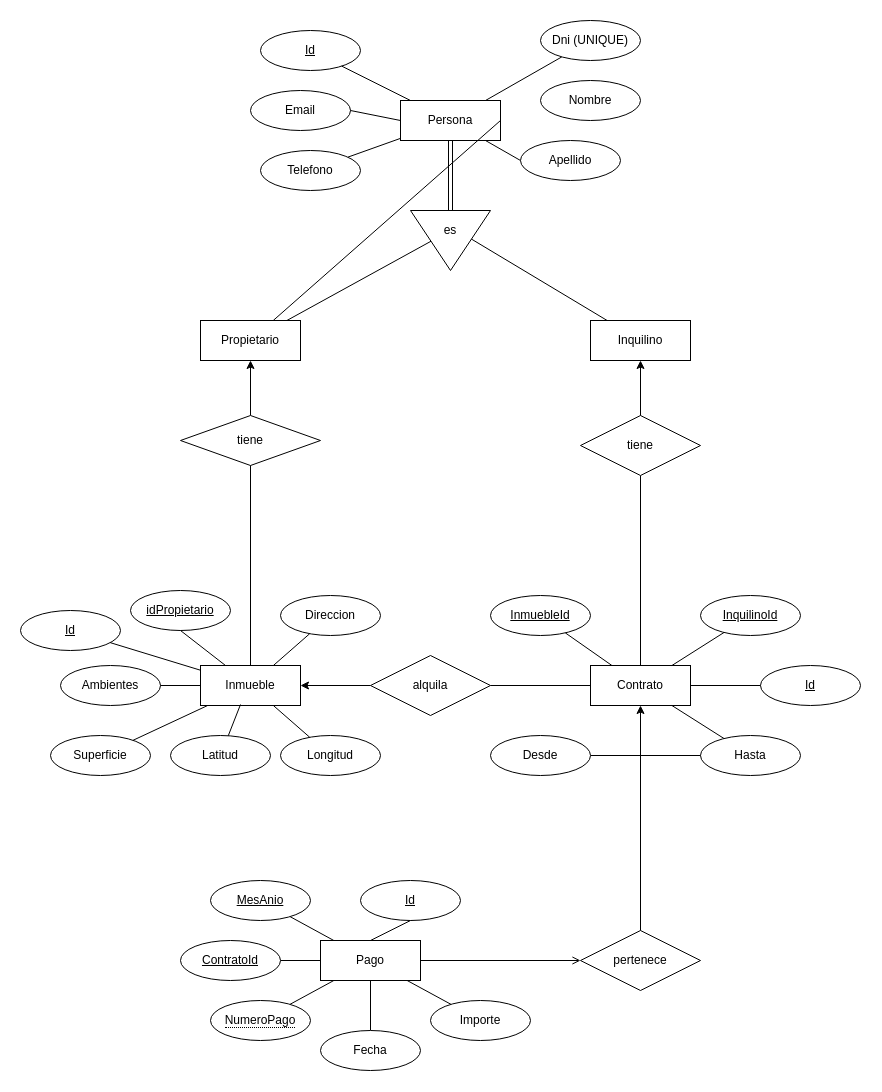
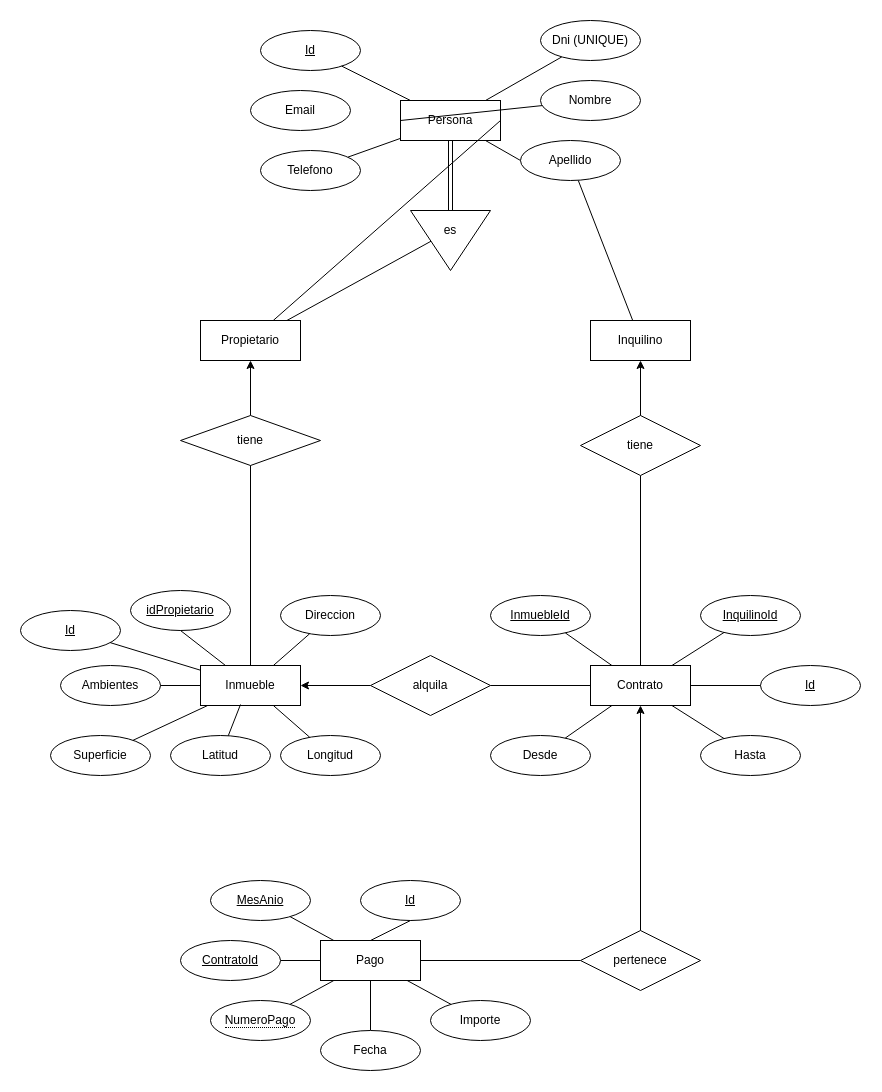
  <mxCell id="0" />
  <mxCell id="1" parent="0" />
  <mxCell id="2" style="edgeStyle=none;rounded=0;orthogonalLoop=1;jettySize=auto;html=1;endArrow=none;" parent="1" source="5" target="32" edge="1"><mxGeometry relative="1" as="geometry" /></mxCell>
  <mxCell id="3" style="edgeStyle=none;rounded=0;orthogonalLoop=1;jettySize=auto;html=1;endArrow=none;entryX=0;entryY=0.5;entryDx=0;entryDy=0;" parent="1" source="5" target="68" edge="1"><mxGeometry relative="1" as="geometry"><mxPoint x="545.926" y="140.556" as="targetPoint" /></mxGeometry></mxCell>
  <mxCell id="4" style="edgeStyle=none;rounded=0;orthogonalLoop=1;jettySize=auto;html=1;endArrow=none;" parent="1" source="5" target="33" edge="1"><mxGeometry relative="1" as="geometry" /></mxCell>
  <mxCell id="5" value="Persona" style="whiteSpace=wrap;html=1;align=center;" parent="1" vertex="1"><mxGeometry x="400" y="100" width="100" height="40" as="geometry" /></mxCell>
- <mxCell id="6" style="edgeStyle=none;rounded=0;orthogonalLoop=1;jettySize=auto;html=1;entryX=0.25;entryY=0;entryDx=0;entryDy=0;endArrow=none;" parent="1" source="7" target="44" edge="1"><mxGeometry relative="1" as="geometry" /></mxCell>
+ <mxCell id="6" style="edgeStyle=none;rounded=0;orthogonalLoop=1;jettySize=auto;html=1;endArrow=none;" parent="1" source="7" target="68" edge="1"><mxGeometry relative="1" as="geometry" /></mxCell>
  <mxCell id="7" value="Inquilino" style="whiteSpace=wrap;html=1;align=center;" parent="1" vertex="1"><mxGeometry x="590" width="100" height="40" as="geometry" y="320" /></mxCell>
  <mxCell id="8" value="Inmueble" style="whiteSpace=wrap;html=1;align=center;" parent="1" vertex="1"><mxGeometry x="200" y="665" width="100" height="40" as="geometry" /></mxCell>
  <mxCell id="9" style="edgeStyle=none;rounded=0;orthogonalLoop=1;jettySize=auto;html=1;endArrow=none;" parent="1" source="10" target="17" edge="1"><mxGeometry relative="1" as="geometry" /></mxCell>
  <mxCell id="10" value="Contrato" style="whiteSpace=wrap;html=1;align=center;" parent="1" vertex="1"><mxGeometry x="590" y="665" width="100" height="40" as="geometry" /></mxCell>
- <mxCell id="11" style="edgeStyle=none;rounded=0;orthogonalLoop=1;jettySize=auto;html=1;endArrow=open;" parent="1" source="12" target="27" edge="1"><mxGeometry relative="1" as="geometry"><mxPoint x="520" y="960" as="targetPoint" /></mxGeometry></mxCell>
+ <mxCell id="11" style="edgeStyle=none;rounded=0;orthogonalLoop=1;jettySize=auto;html=1;endArrow=none;" parent="1" source="12" target="27" edge="1"><mxGeometry relative="1" as="geometry"><mxPoint x="520" y="960" as="targetPoint" /></mxGeometry></mxCell>
  <mxCell id="12" value="Pago" style="whiteSpace=wrap;html=1;align=center;" parent="1" vertex="1"><mxGeometry x="320" y="940" width="100" height="40" as="geometry" /></mxCell>
  <mxCell id="13" style="edgeStyle=none;rounded=0;orthogonalLoop=1;jettySize=auto;html=1;" parent="1" source="14" target="41" edge="1"><mxGeometry relative="1" as="geometry"><mxPoint x="250" y="380" as="sourcePoint" /></mxGeometry></mxCell>
  <mxCell id="14" value="tiene" style="shape=rhombus;perimeter=rhombusPerimeter;whiteSpace=wrap;html=1;align=center;" parent="1" vertex="1"><mxGeometry x="180" y="415" width="140" height="50" as="geometry" /></mxCell>
  <mxCell id="15" value="" style="endArrow=none;html=1;rounded=0;exitX=0.5;exitY=0;exitDx=0;exitDy=0;" parent="1" source="8" target="14" edge="1"><mxGeometry relative="1" as="geometry"><mxPoint x="440" y="685" as="sourcePoint" /><mxPoint x="250" y="575" as="targetPoint" /></mxGeometry></mxCell>
  <mxCell id="16" value="InquilinoId" style="ellipse;whiteSpace=wrap;html=1;align=center;fontStyle=4;" parent="1" vertex="1"><mxGeometry x="700" y="595" width="100" height="40" as="geometry" /></mxCell>
  <mxCell id="17" value="InmuebleId" style="ellipse;whiteSpace=wrap;html=1;align=center;fontStyle=4;" parent="1" vertex="1"><mxGeometry x="490" y="595" width="100" height="40" as="geometry" /></mxCell>
  <mxCell id="18" value="" style="endArrow=none;html=1;rounded=0;" parent="1" source="16" target="10" edge="1"><mxGeometry relative="1" as="geometry"><mxPoint x="616" y="625" as="sourcePoint" /><mxPoint x="776" y="625" as="targetPoint" /></mxGeometry></mxCell>
  <mxCell id="19" style="edgeStyle=none;rounded=0;orthogonalLoop=1;jettySize=auto;html=1;endArrow=none;" parent="1" source="20" target="10" edge="1"><mxGeometry relative="1" as="geometry" /></mxCell>
  <mxCell id="20" value="alquila" style="shape=rhombus;perimeter=rhombusPerimeter;whiteSpace=wrap;html=1;align=center;" parent="1" vertex="1"><mxGeometry x="370" y="655" width="120" height="60" as="geometry" /></mxCell>
  <mxCell id="21" style="edgeStyle=none;rounded=0;orthogonalLoop=1;jettySize=auto;html=1;endArrow=none;" parent="1" source="22" target="10" edge="1"><mxGeometry relative="1" as="geometry"><mxPoint x="640" y="570" as="sourcePoint" /></mxGeometry></mxCell>
  <mxCell id="22" value="tiene" style="shape=rhombus;perimeter=rhombusPerimeter;whiteSpace=wrap;html=1;align=center;" parent="1" vertex="1"><mxGeometry x="580" y="415" width="120" height="60" as="geometry" /></mxCell>
  <mxCell id="23" value="" style="endArrow=classic;html=1;" parent="1" source="22" target="7" edge="1"><mxGeometry width="50" height="50" relative="1" as="geometry"><mxPoint x="780" y="570" as="sourcePoint" /><mxPoint x="830" y="520" as="targetPoint" /></mxGeometry></mxCell>
  <mxCell id="24" value="" style="edgeStyle=none;rounded=0;orthogonalLoop=1;jettySize=auto;html=1;endArrow=none;" parent="1" source="12" target="31" edge="1"><mxGeometry relative="1" as="geometry"><mxPoint x="401.248" y="1030.309" as="targetPoint" /></mxGeometry></mxCell>
  <mxCell id="25" style="edgeStyle=none;rounded=0;orthogonalLoop=1;jettySize=auto;html=1;endArrow=none;" parent="1" source="26" target="12" edge="1"><mxGeometry relative="1" as="geometry" /></mxCell>
  <mxCell id="26" value="ContratoId" style="ellipse;whiteSpace=wrap;html=1;align=center;fontStyle=4;" parent="1" vertex="1"><mxGeometry x="180" y="940" width="100" height="40" as="geometry" /></mxCell>
  <mxCell id="27" value="pertenece" style="shape=rhombus;perimeter=rhombusPerimeter;whiteSpace=wrap;html=1;align=center;" parent="1" vertex="1"><mxGeometry x="580" y="930" width="120" height="60" as="geometry" /></mxCell>
  <mxCell id="28" value="" style="endArrow=classic;html=1;" parent="1" source="27" target="10" edge="1"><mxGeometry width="50" height="50" relative="1" as="geometry"><mxPoint x="650" y="700" as="sourcePoint" /><mxPoint x="700" y="650" as="targetPoint" /></mxGeometry></mxCell>
  <mxCell id="29" value="Id" style="ellipse;whiteSpace=wrap;html=1;align=center;fontStyle=4;" parent="1" vertex="1"><mxGeometry x="260" y="30" width="100" height="40" as="geometry" /></mxCell>
  <mxCell id="30" value="" style="edgeStyle=none;rounded=0;orthogonalLoop=1;jettySize=auto;html=1;endArrow=none;" parent="1" source="5" target="29" edge="1"><mxGeometry relative="1" as="geometry" /></mxCell>
  <mxCell id="31" value="MesAnio" style="ellipse;whiteSpace=wrap;html=1;align=center;fontStyle=4;" parent="1" vertex="1"><mxGeometry x="210" y="880" width="100" height="40" as="geometry" /></mxCell>
  <mxCell id="32" value="Dni (UNIQUE)" style="ellipse;whiteSpace=wrap;html=1;align=center;" parent="1" vertex="1"><mxGeometry x="540" y="20" width="100" height="40" as="geometry" /></mxCell>
  <mxCell id="33" value="Telefono" style="ellipse;whiteSpace=wrap;html=1;align=center;" parent="1" vertex="1"><mxGeometry x="260" y="150" width="100" height="40" as="geometry" /></mxCell>
  <mxCell id="34" value="Id" style="ellipse;whiteSpace=wrap;html=1;align=center;fontStyle=4;" parent="1" vertex="1"><mxGeometry x="20" y="610" width="100" height="40" as="geometry" /></mxCell>
  <mxCell id="35" value="" style="edgeStyle=none;rounded=0;orthogonalLoop=1;jettySize=auto;html=1;endArrow=none;" parent="1" source="8" target="34" edge="1"><mxGeometry relative="1" as="geometry" /></mxCell>
  <mxCell id="36" value="Direccion" style="ellipse;whiteSpace=wrap;html=1;align=center;" parent="1" vertex="1"><mxGeometry x="280" y="595" width="100" height="40" as="geometry" /></mxCell>
  <mxCell id="37" value="" style="edgeStyle=none;rounded=0;orthogonalLoop=1;jettySize=auto;html=1;endArrow=none;" parent="1" source="8" target="36" edge="1"><mxGeometry relative="1" as="geometry" /></mxCell>
  <mxCell id="38" value="Ambientes" style="ellipse;whiteSpace=wrap;html=1;align=center;" parent="1" vertex="1"><mxGeometry x="60" y="665" width="100" height="40" as="geometry" /></mxCell>
  <mxCell id="39" value="" style="edgeStyle=none;rounded=0;orthogonalLoop=1;jettySize=auto;html=1;endArrow=none;" parent="1" source="8" target="38" edge="1"><mxGeometry relative="1" as="geometry" /></mxCell>
  <mxCell id="40" style="edgeStyle=none;rounded=0;orthogonalLoop=1;jettySize=auto;html=1;endArrow=none;" parent="1" source="41" target="44" edge="1"><mxGeometry relative="1" as="geometry" /></mxCell>
  <mxCell id="41" value="Propietario" style="whiteSpace=wrap;html=1;align=center;" parent="1" vertex="1"><mxGeometry x="200" width="100" height="40" as="geometry" y="320" /></mxCell>
  <mxCell id="42" style="edgeStyle=none;rounded=0;orthogonalLoop=1;jettySize=auto;html=1;endArrow=none;shape=link;" parent="1" source="43" target="5" edge="1"><mxGeometry relative="1" as="geometry" /></mxCell>
  <mxCell id="43" value="" style="triangle;whiteSpace=wrap;html=1;rotation=90;" parent="1" vertex="1"><mxGeometry x="420" y="200" width="60" height="80" as="geometry" /></mxCell>
  <mxCell id="44" value="es" style="text;html=1;strokeColor=none;fillColor=none;align=center;verticalAlign=middle;whiteSpace=wrap;rounded=0;" parent="1" vertex="1"><mxGeometry x="430" y="220" width="40" height="20" as="geometry" /></mxCell>
  <mxCell id="45" style="edgeStyle=none;rounded=0;orthogonalLoop=1;jettySize=auto;html=1;endArrow=none;" parent="1" source="46" target="10" edge="1"><mxGeometry relative="1" as="geometry" /></mxCell>
  <mxCell id="46" value="Hasta" style="ellipse;whiteSpace=wrap;html=1;align=center;" parent="1" vertex="1"><mxGeometry x="700" y="735" width="100" height="40" as="geometry" /></mxCell>
- <mxCell id="47" style="edgeStyle=none;rounded=0;orthogonalLoop=1;jettySize=auto;html=1;endArrow=none;" parent="1" source="48" target="46" edge="1"><mxGeometry relative="1" as="geometry" /></mxCell>
+ <mxCell id="47" style="edgeStyle=none;rounded=0;orthogonalLoop=1;jettySize=auto;html=1;endArrow=none;" parent="1" source="48" target="10" edge="1"><mxGeometry relative="1" as="geometry" /></mxCell>
  <mxCell id="48" value="Desde" style="ellipse;whiteSpace=wrap;html=1;align=center;" parent="1" vertex="1"><mxGeometry x="490" y="735" width="100" height="40" as="geometry" /></mxCell>
  <mxCell id="49" value="" style="endArrow=classic;html=1;" parent="1" source="20" target="8" edge="1"><mxGeometry width="50" height="50" relative="1" as="geometry"><mxPoint x="310" y="645" as="sourcePoint" /><mxPoint x="360" y="595" as="targetPoint" /></mxGeometry></mxCell>
  <mxCell id="50" style="edgeStyle=none;rounded=0;orthogonalLoop=1;jettySize=auto;html=1;endArrow=none;" parent="1" source="51" target="12" edge="1"><mxGeometry relative="1" as="geometry" /></mxCell>
  <mxCell id="51" value="&lt;span style=&quot;border-bottom: 1px dotted&quot;&gt;NumeroPago&lt;/span&gt;" style="ellipse;whiteSpace=wrap;html=1;align=center;" parent="1" vertex="1"><mxGeometry x="210" y="1000" width="100" height="40" as="geometry" /></mxCell>
  <mxCell id="52" style="edgeStyle=none;rounded=0;orthogonalLoop=1;jettySize=auto;html=1;endArrow=none;" parent="1" source="53" target="12" edge="1"><mxGeometry relative="1" as="geometry" /></mxCell>
  <mxCell id="53" value="Fecha" style="ellipse;whiteSpace=wrap;html=1;align=center;" parent="1" vertex="1"><mxGeometry x="320" y="1030" width="100" height="40" as="geometry" /></mxCell>
  <mxCell id="54" style="edgeStyle=none;rounded=0;orthogonalLoop=1;jettySize=auto;html=1;endArrow=none;" parent="1" source="55" target="12" edge="1"><mxGeometry relative="1" as="geometry" /></mxCell>
  <mxCell id="55" value="Importe" style="ellipse;whiteSpace=wrap;html=1;align=center;" parent="1" vertex="1"><mxGeometry x="430" y="1000" width="100" height="40" as="geometry" /></mxCell>
  <mxCell id="56" value="Superficie" style="ellipse;whiteSpace=wrap;html=1;align=center;" parent="1" vertex="1"><mxGeometry x="50" y="735" width="100" height="40" as="geometry" /></mxCell>
  <mxCell id="57" value="" style="edgeStyle=none;rounded=0;orthogonalLoop=1;jettySize=auto;html=1;endArrow=none;" parent="1" source="8" target="56" edge="1"><mxGeometry relative="1" as="geometry" /></mxCell>
  <mxCell id="58" style="edgeStyle=none;rounded=0;orthogonalLoop=1;jettySize=auto;html=1;endArrow=none;" parent="1" source="59" target="8" edge="1"><mxGeometry relative="1" as="geometry" /></mxCell>
  <mxCell id="59" value="Longitud" style="ellipse;whiteSpace=wrap;html=1;align=center;" parent="1" vertex="1"><mxGeometry x="280" y="735" width="100" height="40" as="geometry" /></mxCell>
  <mxCell id="60" value="Id" style="ellipse;whiteSpace=wrap;html=1;align=center;fontStyle=4;" parent="1" vertex="1"><mxGeometry x="760" y="665" width="100" height="40" as="geometry" /></mxCell>
  <mxCell id="61" style="edgeStyle=none;rounded=0;orthogonalLoop=1;jettySize=auto;html=1;endArrow=none;entryX=1;entryY=0.5;entryDx=0;entryDy=0;exitX=0;exitY=0.5;exitDx=0;exitDy=0;" parent="1" source="60" target="10" edge="1"><mxGeometry relative="1" as="geometry"><mxPoint x="733.531" y="748.032" as="sourcePoint" /><mxPoint x="681.429" y="715" as="targetPoint" /></mxGeometry></mxCell>
  <mxCell id="62" value="Id" style="ellipse;whiteSpace=wrap;html=1;align=center;fontStyle=4;" parent="1" vertex="1"><mxGeometry x="360" y="880" width="100" height="40" as="geometry" /></mxCell>
  <mxCell id="63" style="edgeStyle=none;rounded=0;orthogonalLoop=1;jettySize=auto;html=1;endArrow=none;entryX=0.5;entryY=0;entryDx=0;entryDy=0;exitX=0.5;exitY=1;exitDx=0;exitDy=0;" parent="1" source="62" target="12" edge="1"><mxGeometry relative="1" as="geometry"><mxPoint x="460.519" y="1013.846" as="sourcePoint" /><mxPoint x="416.667" y="990" as="targetPoint" /></mxGeometry></mxCell>
  <mxCell id="64" value="Latitud" style="ellipse;whiteSpace=wrap;html=1;align=center;" vertex="1" parent="1"><mxGeometry x="170" y="735" width="100" height="40" as="geometry" /></mxCell>
  <mxCell id="65" style="edgeStyle=none;rounded=0;orthogonalLoop=1;jettySize=auto;html=1;endArrow=none;entryX=0.4;entryY=0.975;entryDx=0;entryDy=0;entryPerimeter=0;" edge="1" parent="1" source="64" target="8"><mxGeometry relative="1" as="geometry"><mxPoint x="319.255" y="746.803" as="sourcePoint" /><mxPoint x="282.857" y="715" as="targetPoint" /></mxGeometry></mxCell>
  <mxCell id="66" value="idPropietario" style="ellipse;whiteSpace=wrap;html=1;align=center;fontStyle=4;" vertex="1" parent="1"><mxGeometry x="130" y="590" width="100" height="40" as="geometry" /></mxCell>
  <mxCell id="67" value="" style="edgeStyle=none;rounded=0;orthogonalLoop=1;jettySize=auto;html=1;endArrow=none;entryX=0.5;entryY=1;entryDx=0;entryDy=0;exitX=0.25;exitY=0;exitDx=0;exitDy=0;" edge="1" parent="1" source="8" target="66"><mxGeometry relative="1" as="geometry"><mxPoint x="210" y="679.722" as="sourcePoint" /><mxPoint x="119.734" y="652.141" as="targetPoint" /></mxGeometry></mxCell>
  <mxCell id="68" value="Apellido" style="ellipse;whiteSpace=wrap;html=1;align=center;" vertex="1" parent="1"><mxGeometry x="520" y="140" width="100" height="40" as="geometry" /></mxCell>
  <mxCell id="69" value="Nombre" style="ellipse;whiteSpace=wrap;html=1;align=center;" vertex="1" parent="1"><mxGeometry x="540" y="80" width="100" height="40" as="geometry" /></mxCell>
  <mxCell id="70" style="edgeStyle=none;rounded=0;orthogonalLoop=1;jettySize=auto;html=1;endArrow=none;exitX=1;exitY=0.5;exitDx=0;exitDy=0;" edge="1" parent="1" source="5" target="41"><mxGeometry relative="1" as="geometry"><mxPoint x="490" y="150" as="sourcePoint" /><mxPoint x="550" y="190" as="targetPoint" /></mxGeometry></mxCell>
  <mxCell id="71" value="Email" style="ellipse;whiteSpace=wrap;html=1;align=center;" vertex="1" parent="1"><mxGeometry x="250" y="90" width="100" height="40" as="geometry" /></mxCell>
- <mxCell id="72" style="edgeStyle=none;rounded=0;orthogonalLoop=1;jettySize=auto;html=1;endArrow=none;entryX=1;entryY=0.5;entryDx=0;entryDy=0;exitX=0;exitY=0.5;exitDx=0;exitDy=0;" edge="1" parent="1" source="5" target="71"><mxGeometry relative="1" as="geometry"><mxPoint x="410" y="147.857" as="sourcePoint" /><mxPoint x="357.297" y="166.68" as="targetPoint" /></mxGeometry></mxCell>
+ <mxCell id="72" style="edgeStyle=none;rounded=0;orthogonalLoop=1;jettySize=auto;html=1;endArrow=none;exitX=0;exitY=0.5;exitDx=0;exitDy=0;" edge="1" parent="1" source="5" target="69"><mxGeometry relative="1" as="geometry"><mxPoint x="410" y="147.857" as="sourcePoint" /><mxPoint x="357.297" y="166.68" as="targetPoint" /></mxGeometry></mxCell>
